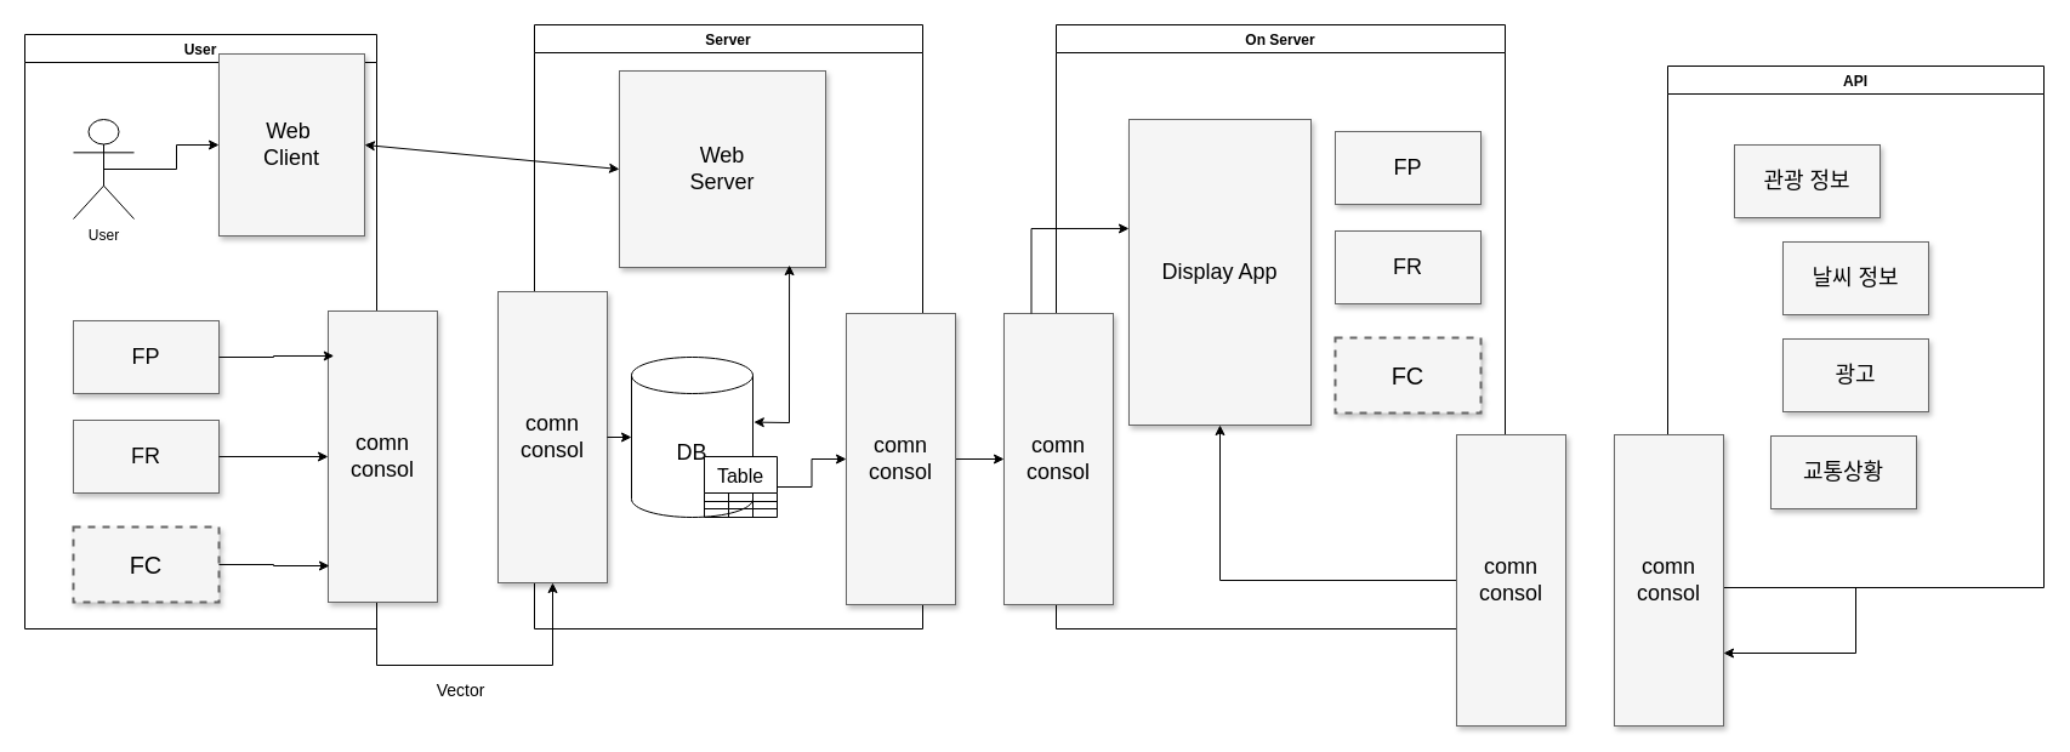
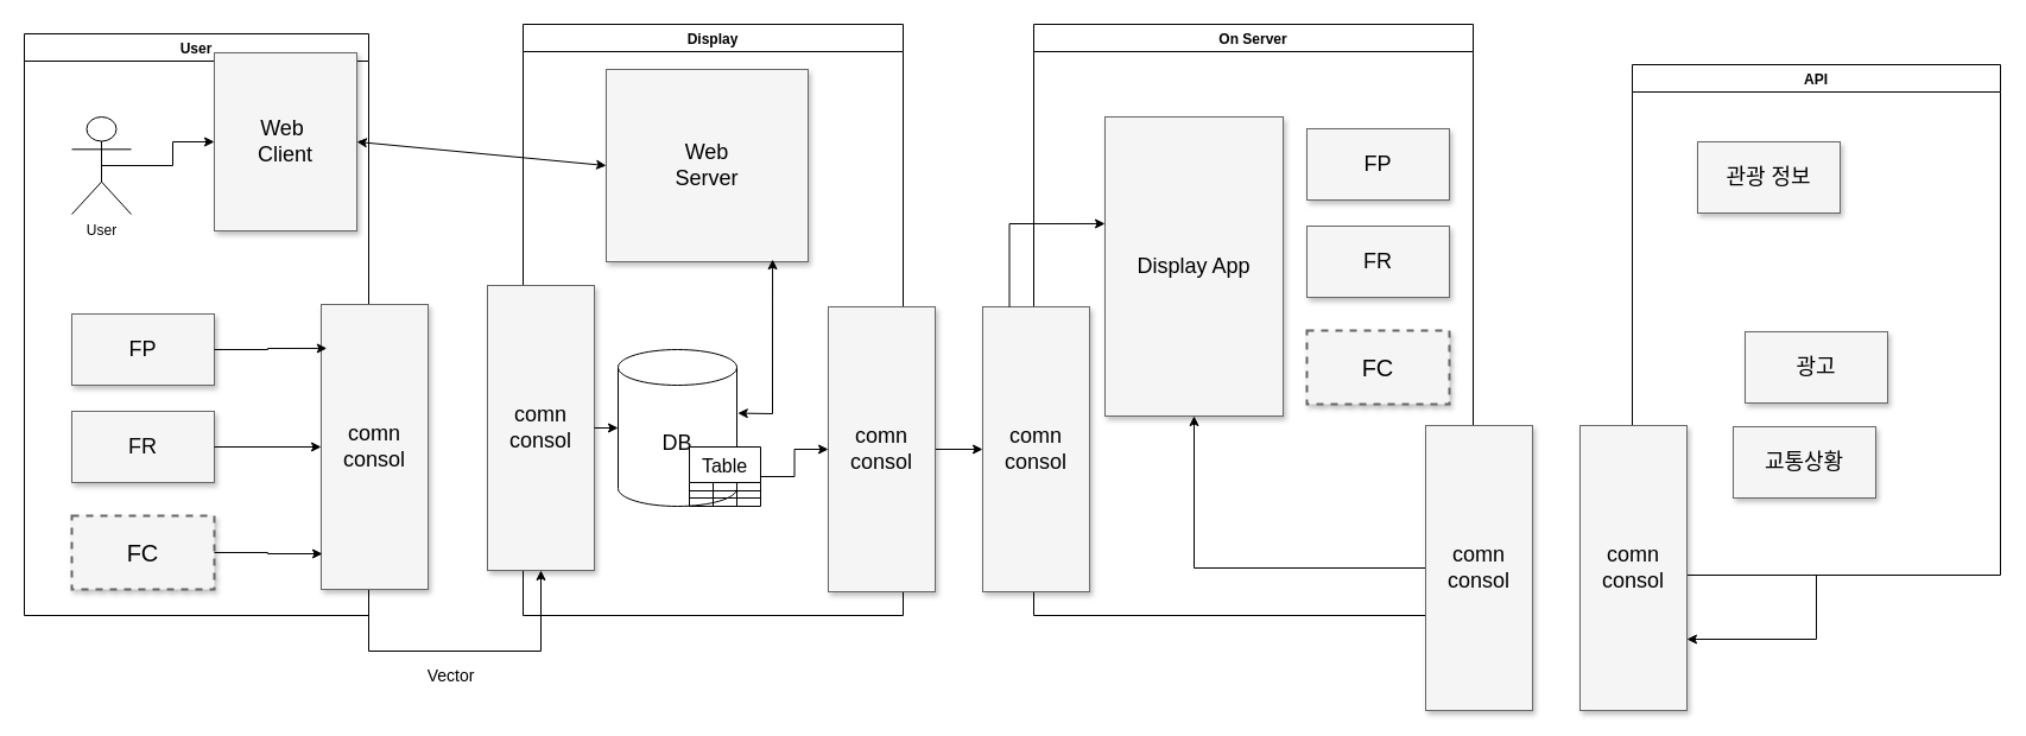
  <mxCell id="0" style=";html=1;" />
  <mxCell id="1" style=";html=1;" parent="0" />
  <mxCell id="2" value="User" style="swimlane;" vertex="1" parent="1"><mxGeometry x="20" y="28" width="290" height="490" as="geometry" /></mxCell>
  <mxCell id="3" style="edgeStyle=orthogonalEdgeStyle;rounded=0;orthogonalLoop=1;jettySize=auto;html=1;exitX=0.5;exitY=0.5;exitDx=0;exitDy=0;exitPerimeter=0;entryX=0;entryY=0.5;entryDx=0;entryDy=0;" edge="1" parent="2" source="4" target="5"><mxGeometry relative="1" as="geometry" /></mxCell>
  <mxCell id="4" value="User" style="shape=umlActor;verticalLabelPosition=bottom;verticalAlign=top;html=1;outlineConnect=0;" vertex="1" parent="2"><mxGeometry x="40" y="70" width="50" height="82" as="geometry" /></mxCell>
  <mxCell id="5" value="Web&amp;nbsp;&lt;div&gt;Client&lt;/div&gt;" style="whiteSpace=wrap;html=1;shadow=1;fontSize=18;fillColor=#f5f5f5;strokeColor=#666666;" vertex="1" parent="2"><mxGeometry x="160" y="16" width="120" height="150" as="geometry" /></mxCell>
  <mxCell id="6" value="FP" style="whiteSpace=wrap;html=1;shadow=1;fontSize=18;fillColor=#f5f5f5;strokeColor=#666666;" vertex="1" parent="2"><mxGeometry x="40" y="236" width="120" height="60" as="geometry" /></mxCell>
  <mxCell id="7" value="FR" style="whiteSpace=wrap;html=1;shadow=1;fontSize=18;fillColor=#f5f5f5;strokeColor=#666666;" vertex="1" parent="2"><mxGeometry x="40" y="318" width="120" height="60" as="geometry" /></mxCell>
  <mxCell id="8" value="FC" style="whiteSpace=wrap;html=1;shadow=1;fontSize=20;fillColor=#f5f5f5;strokeColor=#666666;strokeWidth=2;dashed=1;" vertex="1" parent="2"><mxGeometry x="40" y="406" width="120" height="62" as="geometry" /></mxCell>
- <mxCell id="9" value="Server" style="swimlane;" vertex="1" parent="1"><mxGeometry x="440" y="20" width="320" height="498" as="geometry" /></mxCell>
+ <mxCell id="9" value="Display" style="swimlane;" vertex="1" parent="1"><mxGeometry x="440" y="20" width="320" height="498" as="geometry" /></mxCell>
  <mxCell id="10" value="&lt;span style=&quot;font-size: 18px;&quot;&gt;DB&lt;/span&gt;" style="shape=cylinder3;whiteSpace=wrap;html=1;boundedLbl=1;backgroundOutline=1;size=15;" vertex="1" parent="9"><mxGeometry x="80" y="274" width="100" height="132" as="geometry" /></mxCell>
  <mxCell id="11" value="Web&lt;div&gt;Server&lt;/div&gt;" style="whiteSpace=wrap;html=1;shadow=1;fontSize=18;fillColor=#f5f5f5;strokeColor=#666666;" vertex="1" parent="9"><mxGeometry x="70" y="38" width="170" height="162" as="geometry" /></mxCell>
  <mxCell id="12" value="comn&lt;div&gt;consol&lt;/div&gt;" style="whiteSpace=wrap;html=1;shadow=1;fontSize=18;fillColor=#f5f5f5;strokeColor=#666666;" vertex="1" parent="9"><mxGeometry x="-30" y="220" width="90" height="240" as="geometry" /></mxCell>
  <mxCell id="13" value="Table" style="shape=table;startSize=30;container=1;collapsible=0;childLayout=tableLayout;strokeColor=default;fontSize=16;" vertex="1" parent="9"><mxGeometry x="140" y="356" width="60" height="50" as="geometry" /></mxCell>
  <mxCell id="14" value="" style="shape=tableRow;horizontal=0;startSize=0;swimlaneHead=0;swimlaneBody=0;strokeColor=inherit;top=0;left=0;bottom=0;right=0;collapsible=0;dropTarget=0;fillColor=none;points=[[0,0.5],[1,0.5]];portConstraint=eastwest;fontSize=16;" vertex="1" parent="13"><mxGeometry y="30" width="60" height="7" as="geometry" /></mxCell>
  <mxCell id="15" value="" style="shape=partialRectangle;html=1;whiteSpace=wrap;connectable=0;strokeColor=inherit;overflow=hidden;fillColor=none;top=0;left=0;bottom=0;right=0;pointerEvents=1;fontSize=16;" vertex="1" parent="14"><mxGeometry width="20" height="7" as="geometry"><mxRectangle width="20" height="7" as="alternateBounds" /></mxGeometry></mxCell>
  <mxCell id="16" value="" style="shape=partialRectangle;html=1;whiteSpace=wrap;connectable=0;strokeColor=inherit;overflow=hidden;fillColor=none;top=0;left=0;bottom=0;right=0;pointerEvents=1;fontSize=16;" vertex="1" parent="14"><mxGeometry x="20" width="20" height="7" as="geometry"><mxRectangle width="20" height="7" as="alternateBounds" /></mxGeometry></mxCell>
  <mxCell id="17" value="" style="shape=partialRectangle;html=1;whiteSpace=wrap;connectable=0;strokeColor=inherit;overflow=hidden;fillColor=none;top=0;left=0;bottom=0;right=0;pointerEvents=1;fontSize=16;" vertex="1" parent="14"><mxGeometry x="40" width="20" height="7" as="geometry"><mxRectangle width="20" height="7" as="alternateBounds" /></mxGeometry></mxCell>
  <mxCell id="18" value="" style="shape=tableRow;horizontal=0;startSize=0;swimlaneHead=0;swimlaneBody=0;strokeColor=inherit;top=0;left=0;bottom=0;right=0;collapsible=0;dropTarget=0;fillColor=none;points=[[0,0.5],[1,0.5]];portConstraint=eastwest;fontSize=16;" vertex="1" parent="13"><mxGeometry y="37" width="60" height="6" as="geometry" /></mxCell>
  <mxCell id="19" value="" style="shape=partialRectangle;html=1;whiteSpace=wrap;connectable=0;strokeColor=inherit;overflow=hidden;fillColor=none;top=0;left=0;bottom=0;right=0;pointerEvents=1;fontSize=16;" vertex="1" parent="18"><mxGeometry width="20" height="6" as="geometry"><mxRectangle width="20" height="6" as="alternateBounds" /></mxGeometry></mxCell>
  <mxCell id="20" value="" style="shape=partialRectangle;html=1;whiteSpace=wrap;connectable=0;strokeColor=inherit;overflow=hidden;fillColor=none;top=0;left=0;bottom=0;right=0;pointerEvents=1;fontSize=16;" vertex="1" parent="18"><mxGeometry x="20" width="20" height="6" as="geometry"><mxRectangle width="20" height="6" as="alternateBounds" /></mxGeometry></mxCell>
  <mxCell id="21" value="" style="shape=partialRectangle;html=1;whiteSpace=wrap;connectable=0;strokeColor=inherit;overflow=hidden;fillColor=none;top=0;left=0;bottom=0;right=0;pointerEvents=1;fontSize=16;" vertex="1" parent="18"><mxGeometry x="40" width="20" height="6" as="geometry"><mxRectangle width="20" height="6" as="alternateBounds" /></mxGeometry></mxCell>
  <mxCell id="22" value="" style="shape=tableRow;horizontal=0;startSize=0;swimlaneHead=0;swimlaneBody=0;strokeColor=inherit;top=0;left=0;bottom=0;right=0;collapsible=0;dropTarget=0;fillColor=none;points=[[0,0.5],[1,0.5]];portConstraint=eastwest;fontSize=16;" vertex="1" parent="13"><mxGeometry y="43" width="60" height="7" as="geometry" /></mxCell>
  <mxCell id="23" value="" style="shape=partialRectangle;html=1;whiteSpace=wrap;connectable=0;strokeColor=inherit;overflow=hidden;fillColor=none;top=0;left=0;bottom=0;right=0;pointerEvents=1;fontSize=16;" vertex="1" parent="22"><mxGeometry width="20" height="7" as="geometry"><mxRectangle width="20" height="7" as="alternateBounds" /></mxGeometry></mxCell>
  <mxCell id="24" value="" style="shape=partialRectangle;html=1;whiteSpace=wrap;connectable=0;strokeColor=inherit;overflow=hidden;fillColor=none;top=0;left=0;bottom=0;right=0;pointerEvents=1;fontSize=16;" vertex="1" parent="22"><mxGeometry x="20" width="20" height="7" as="geometry"><mxRectangle width="20" height="7" as="alternateBounds" /></mxGeometry></mxCell>
  <mxCell id="25" value="" style="shape=partialRectangle;html=1;whiteSpace=wrap;connectable=0;strokeColor=inherit;overflow=hidden;fillColor=none;top=0;left=0;bottom=0;right=0;pointerEvents=1;fontSize=16;" vertex="1" parent="22"><mxGeometry x="40" width="20" height="7" as="geometry"><mxRectangle width="20" height="7" as="alternateBounds" /></mxGeometry></mxCell>
  <mxCell id="26" value="" style="endArrow=classic;startArrow=classic;html=1;rounded=0;entryX=0.824;entryY=0.988;entryDx=0;entryDy=0;entryPerimeter=0;exitX=1.008;exitY=0.406;exitDx=0;exitDy=0;exitPerimeter=0;" edge="1" parent="9" source="10" target="11"><mxGeometry width="50" height="50" relative="1" as="geometry"><mxPoint x="90" y="348" as="sourcePoint" /><mxPoint x="140" y="298" as="targetPoint" /><Array as="points"><mxPoint x="210" y="328" /></Array></mxGeometry></mxCell>
  <mxCell id="27" style="edgeStyle=orthogonalEdgeStyle;rounded=0;orthogonalLoop=1;jettySize=auto;html=1;exitX=1;exitY=0.5;exitDx=0;exitDy=0;entryX=0;entryY=0.5;entryDx=0;entryDy=0;entryPerimeter=0;" edge="1" parent="9" source="12" target="10"><mxGeometry relative="1" as="geometry" /></mxCell>
  <mxCell id="28" value="On Server" style="swimlane;" vertex="1" parent="1"><mxGeometry x="870" y="20" width="370" height="498" as="geometry" /></mxCell>
  <mxCell id="29" value="Display App" style="whiteSpace=wrap;html=1;shadow=1;fontSize=18;fillColor=#f5f5f5;strokeColor=#666666;" vertex="1" parent="28"><mxGeometry x="60" y="78" width="150" height="252" as="geometry" /></mxCell>
  <mxCell id="30" value="FP" style="whiteSpace=wrap;html=1;shadow=1;fontSize=18;fillColor=#f5f5f5;strokeColor=#666666;" vertex="1" parent="28"><mxGeometry x="230" y="88" width="120" height="60" as="geometry" /></mxCell>
  <mxCell id="31" value="FR" style="whiteSpace=wrap;html=1;shadow=1;fontSize=18;fillColor=#f5f5f5;strokeColor=#666666;" vertex="1" parent="28"><mxGeometry x="230" y="170" width="120" height="60" as="geometry" /></mxCell>
  <mxCell id="32" value="FC" style="whiteSpace=wrap;html=1;shadow=1;fontSize=20;fillColor=#f5f5f5;strokeColor=#666666;strokeWidth=2;dashed=1;" vertex="1" parent="28"><mxGeometry x="230" y="258" width="120" height="62" as="geometry" /></mxCell>
  <mxCell id="33" value="" style="edgeStyle=orthogonalEdgeStyle;rounded=0;orthogonalLoop=1;jettySize=auto;html=1;" edge="1" parent="28" source="34" target="35"><mxGeometry relative="1" as="geometry" /></mxCell>
  <mxCell id="34" value="comn&lt;div&gt;consol&lt;/div&gt;" style="whiteSpace=wrap;html=1;shadow=1;fontSize=18;fillColor=#f5f5f5;strokeColor=#666666;" vertex="1" parent="28"><mxGeometry x="-173" y="238" width="90" height="240" as="geometry" /></mxCell>
  <mxCell id="35" value="comn&lt;div&gt;consol&lt;/div&gt;" style="whiteSpace=wrap;html=1;shadow=1;fontSize=18;fillColor=#f5f5f5;strokeColor=#666666;" vertex="1" parent="28"><mxGeometry x="-43" y="238" width="90" height="240" as="geometry" /></mxCell>
  <mxCell id="36" style="edgeStyle=orthogonalEdgeStyle;rounded=0;orthogonalLoop=1;jettySize=auto;html=1;entryX=0;entryY=0.357;entryDx=0;entryDy=0;entryPerimeter=0;exitX=0.25;exitY=0;exitDx=0;exitDy=0;" edge="1" parent="28" source="35" target="29"><mxGeometry relative="1" as="geometry" /></mxCell>
  <mxCell id="37" style="edgeStyle=orthogonalEdgeStyle;rounded=0;orthogonalLoop=1;jettySize=auto;html=1;exitX=0.5;exitY=1;exitDx=0;exitDy=0;entryX=1;entryY=0.75;entryDx=0;entryDy=0;" edge="1" parent="1" source="38" target="46"><mxGeometry relative="1" as="geometry" /></mxCell>
  <mxCell id="38" value="API" style="swimlane;" vertex="1" parent="1"><mxGeometry x="1374" y="54" width="310" height="430" as="geometry" /></mxCell>
  <mxCell id="39" value="관광 정보" style="whiteSpace=wrap;html=1;shadow=1;fontSize=18;fillColor=#f5f5f5;strokeColor=#666666;" vertex="1" parent="38"><mxGeometry x="55" y="65" width="120" height="60" as="geometry" /></mxCell>
- <mxCell id="40" value="날씨 정보" style="whiteSpace=wrap;html=1;shadow=1;fontSize=18;fillColor=#f5f5f5;strokeColor=#666666;" vertex="1" parent="38"><mxGeometry x="95" y="145" width="120" height="60" as="geometry" /></mxCell>
  <mxCell id="41" value="광고" style="whiteSpace=wrap;html=1;shadow=1;fontSize=18;fillColor=#f5f5f5;strokeColor=#666666;" vertex="1" parent="38"><mxGeometry x="95" y="225" width="120" height="60" as="geometry" /></mxCell>
  <mxCell id="42" value="교통상황" style="whiteSpace=wrap;html=1;shadow=1;fontSize=18;fillColor=#f5f5f5;strokeColor=#666666;" vertex="1" parent="38"><mxGeometry x="85" y="305" width="120" height="60" as="geometry" /></mxCell>
  <mxCell id="43" value="" style="endArrow=classic;startArrow=classic;html=1;rounded=0;exitX=1;exitY=0.5;exitDx=0;exitDy=0;entryX=0;entryY=0.5;entryDx=0;entryDy=0;" edge="1" parent="1" source="5" target="11"><mxGeometry width="50" height="50" relative="1" as="geometry"><mxPoint x="520" y="398" as="sourcePoint" /><mxPoint x="570" y="348" as="targetPoint" /></mxGeometry></mxCell>
  <mxCell id="44" style="edgeStyle=orthogonalEdgeStyle;rounded=0;orthogonalLoop=1;jettySize=auto;html=1;entryX=0.5;entryY=1;entryDx=0;entryDy=0;" edge="1" parent="1" source="45" target="29"><mxGeometry relative="1" as="geometry" /></mxCell>
  <mxCell id="45" value="comn&lt;div&gt;consol&lt;/div&gt;" style="whiteSpace=wrap;html=1;shadow=1;fontSize=18;fillColor=#f5f5f5;strokeColor=#666666;" vertex="1" parent="1"><mxGeometry x="1200" y="358" width="90" height="240" as="geometry" /></mxCell>
  <mxCell id="46" value="comn&lt;div&gt;consol&lt;/div&gt;" style="whiteSpace=wrap;html=1;shadow=1;fontSize=18;fillColor=#f5f5f5;strokeColor=#666666;" vertex="1" parent="1"><mxGeometry x="1330" y="358" width="90" height="240" as="geometry" /></mxCell>
  <mxCell id="47" style="edgeStyle=orthogonalEdgeStyle;rounded=0;orthogonalLoop=1;jettySize=auto;html=1;entryX=0.5;entryY=1;entryDx=0;entryDy=0;exitX=0.5;exitY=1;exitDx=0;exitDy=0;" edge="1" parent="1" source="50" target="12"><mxGeometry relative="1" as="geometry"><Array as="points"><mxPoint x="310" y="496" /><mxPoint x="310" y="548" /><mxPoint x="455" y="548" /></Array></mxGeometry></mxCell>
  <mxCell id="48" value="&lt;font style=&quot;font-size: 14px;&quot;&gt;Vector&lt;/font&gt;" style="edgeLabel;html=1;align=center;verticalAlign=middle;resizable=0;points=[];" vertex="1" connectable="0" parent="47"><mxGeometry x="-0.299" y="4" relative="1" as="geometry"><mxPoint x="30" y="24" as="offset" /></mxGeometry></mxCell>
  <mxCell id="49" value="" style="edgeStyle=orthogonalEdgeStyle;rounded=0;orthogonalLoop=1;jettySize=auto;html=1;" edge="1" parent="1" source="13" target="34"><mxGeometry relative="1" as="geometry" /></mxCell>
  <mxCell id="50" value="comn&lt;div&gt;consol&lt;/div&gt;" style="whiteSpace=wrap;html=1;shadow=1;fontSize=18;fillColor=#f5f5f5;strokeColor=#666666;" vertex="1" parent="1"><mxGeometry x="270" y="256" width="90" height="240" as="geometry" /></mxCell>
  <mxCell id="51" style="edgeStyle=orthogonalEdgeStyle;rounded=0;orthogonalLoop=1;jettySize=auto;html=1;entryX=0.053;entryY=0.154;entryDx=0;entryDy=0;entryPerimeter=0;" edge="1" parent="1" source="6" target="50"><mxGeometry relative="1" as="geometry" /></mxCell>
  <mxCell id="52" value="" style="edgeStyle=orthogonalEdgeStyle;rounded=0;orthogonalLoop=1;jettySize=auto;html=1;" edge="1" parent="1" source="7" target="50"><mxGeometry relative="1" as="geometry" /></mxCell>
  <mxCell id="53" style="edgeStyle=orthogonalEdgeStyle;rounded=0;orthogonalLoop=1;jettySize=auto;html=1;entryX=0.011;entryY=0.875;entryDx=0;entryDy=0;entryPerimeter=0;" edge="1" parent="1" source="8" target="50"><mxGeometry relative="1" as="geometry" /></mxCell>
